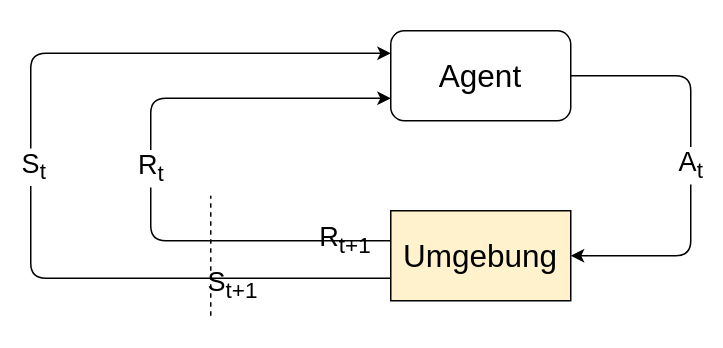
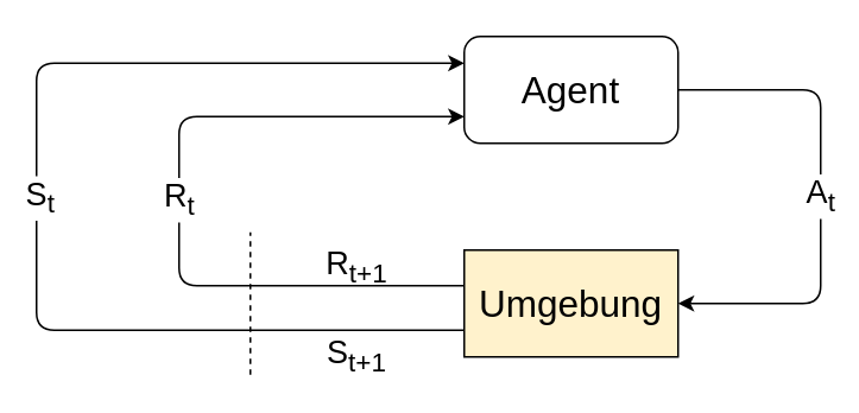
  <mxCell id="0" />
  <mxCell id="1" parent="0" />
  <mxCell id="2" value="&lt;font style=&quot;font-size: 21px&quot;&gt;Agent&lt;/font&gt;" style="whiteSpace=wrap;html=1;rounded=1;" vertex="1" parent="1"><mxGeometry x="260" y="20" width="120" height="60" as="geometry" /></mxCell>
  <mxCell id="3" value="&lt;font style=&quot;font-size: 21px&quot;&gt;Umgebung&lt;/font&gt;" style="rounded=0;whiteSpace=wrap;html=1;fillColor=#fff2cc;" vertex="1" parent="1"><mxGeometry x="260" y="140" width="120" height="60" as="geometry" /></mxCell>
  <mxCell id="4" value="&lt;font style=&quot;font-size: 18px&quot;&gt;R&lt;sub&gt;t&lt;/sub&gt;&lt;/font&gt;" style="endArrow=classic;html=1;entryX=0;entryY=0.75;entryDx=0;entryDy=0;" edge="1" parent="1" target="2"><mxGeometry width="50" height="50" relative="1" as="geometry"><mxPoint x="260" y="160" as="sourcePoint" /><mxPoint x="130" y="130" as="targetPoint" /><Array as="points"><mxPoint x="100" y="160" /><mxPoint x="100" y="65" /></Array></mxGeometry></mxCell>
  <mxCell id="5" value="" style="endArrow=classic;html=1;exitX=0;exitY=0.75;exitDx=0;exitDy=0;entryX=0;entryY=0.25;entryDx=0;entryDy=0;" edge="1" parent="1" source="3" target="2"><mxGeometry width="50" height="50" relative="1" as="geometry"><mxPoint x="280" y="200" as="sourcePoint" /><mxPoint x="330" y="150" as="targetPoint" /><Array as="points"><mxPoint x="20" y="185" /><mxPoint x="20" y="35" /></Array></mxGeometry></mxCell>
  <mxCell id="6" value="&lt;font style=&quot;font-size: 18px&quot;&gt;S&lt;sub&gt;t&lt;/sub&gt;&lt;/font&gt;" style="edgeLabel;html=1;align=center;verticalAlign=middle;resizable=0;points=[];" vertex="1" connectable="0" parent="5"><mxGeometry x="-0.24" y="-64" relative="1" as="geometry"><mxPoint y="-11" as="offset" /></mxGeometry></mxCell>
  <mxCell id="7" value="&lt;span style=&quot;font-size: 18px&quot;&gt;A&lt;sub&gt;t&lt;/sub&gt;&lt;/span&gt;" style="endArrow=classic;html=1;exitX=1;exitY=0.5;exitDx=0;exitDy=0;entryX=1;entryY=0.5;entryDx=0;entryDy=0;" edge="1" parent="1" source="2" target="3"><mxGeometry width="50" height="50" relative="1" as="geometry"><mxPoint x="280" y="200" as="sourcePoint" /><mxPoint x="330" y="150" as="targetPoint" /><Array as="points"><mxPoint x="460" y="50" /><mxPoint x="460" y="120" /><mxPoint x="460" y="170" /></Array></mxGeometry></mxCell>
  <mxCell id="8" value="" style="endArrow=none;dashed=1;html=1;" edge="1" parent="1"><mxGeometry width="50" height="50" relative="1" as="geometry"><mxPoint x="140" y="210" as="sourcePoint" /><mxPoint x="140" y="130" as="targetPoint" /></mxGeometry></mxCell>
- <mxCell id="9" value="&lt;font style=&quot;font-size: 18px&quot;&gt;R&lt;sub&gt;t+1&lt;/sub&gt;&lt;/font&gt;" style="text;html=1;strokeColor=none;fillColor=none;align=center;verticalAlign=middle;whiteSpace=wrap;rounded=0;" vertex="1" parent="1"><mxGeometry x="210" y="150" width="40" height="20" as="geometry" /></mxCell>
- <mxCell id="10" value="&lt;font&gt;&lt;sub&gt;&lt;span style=&quot;font-size: 18px&quot;&gt;S&lt;sub&gt;t+1&lt;/sub&gt;&lt;/span&gt;&lt;/sub&gt;&lt;/font&gt;" style="text;html=1;strokeColor=none;fillColor=none;align=center;verticalAlign=middle;whiteSpace=wrap;rounded=0;" vertex="1" parent="1"><mxGeometry x="135" y="180" width="40" height="20" as="geometry" /></mxCell>
+ <mxCell id="9" value="&lt;font style=&quot;font-size: 18px&quot;&gt;R&lt;sub&gt;t+1&lt;/sub&gt;&lt;/font&gt;" style="text;html=1;strokeColor=none;fillColor=none;align=center;verticalAlign=middle;whiteSpace=wrap;rounded=0;" vertex="1" parent="1"><mxGeometry x="180" y="140" width="40" height="20" as="geometry" /></mxCell>
+ <mxCell id="10" value="&lt;font&gt;&lt;sub&gt;&lt;span style=&quot;font-size: 18px&quot;&gt;S&lt;sub&gt;t+1&lt;/sub&gt;&lt;/span&gt;&lt;/sub&gt;&lt;/font&gt;" style="text;html=1;strokeColor=none;fillColor=none;align=center;verticalAlign=middle;whiteSpace=wrap;rounded=0;" vertex="1" parent="1"><mxGeometry x="180" y="190" width="40" height="20" as="geometry" /></mxCell>
